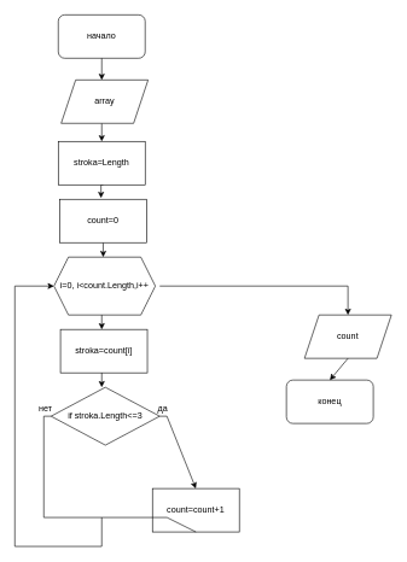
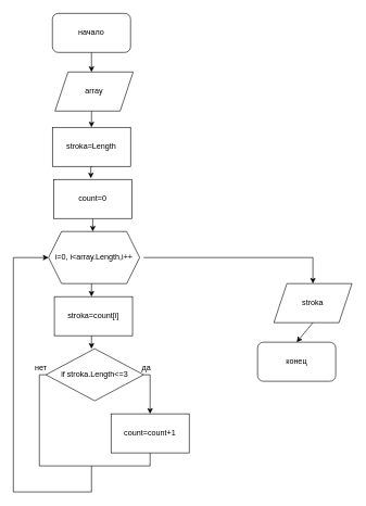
  <mxCell id="0" />
  <mxCell id="1" parent="0" />
  <mxCell id="2" style="edgeStyle=orthogonalEdgeStyle;rounded=0;orthogonalLoop=1;jettySize=auto;html=1;entryX=0.5;entryY=0;entryDx=0;entryDy=0;" parent="1" target="6" edge="1"><mxGeometry relative="1" as="geometry"><mxPoint x="140" y="170" as="sourcePoint" /></mxGeometry></mxCell>
  <mxCell id="3" value="начало" style="rounded=1;whiteSpace=wrap;html=1;" parent="1" vertex="1"><mxGeometry x="80" y="20" width="120" height="60" as="geometry" /></mxCell>
  <mxCell id="4" value="конец" style="rounded=1;whiteSpace=wrap;html=1;" parent="1" vertex="1"><mxGeometry x="395" y="525" width="120" height="60" as="geometry" /></mxCell>
  <mxCell id="5" style="edgeStyle=orthogonalEdgeStyle;rounded=0;orthogonalLoop=1;jettySize=auto;html=1;exitX=0.5;exitY=1;exitDx=0;exitDy=0;entryX=0.392;entryY=-0.028;entryDx=0;entryDy=0;entryPerimeter=0;" parent="1" edge="1"><mxGeometry relative="1" as="geometry"><mxPoint x="142" y="255" as="sourcePoint" /><mxPoint x="139.04" y="273.32" as="targetPoint" /></mxGeometry></mxCell>
  <mxCell id="6" value="stroka=Length" style="rounded=0;whiteSpace=wrap;html=1;" parent="1" vertex="1"><mxGeometry x="80" y="195" width="120" height="60" as="geometry" /></mxCell>
  <mxCell id="7" style="edgeStyle=orthogonalEdgeStyle;rounded=0;orthogonalLoop=1;jettySize=auto;html=1;exitX=0.5;exitY=1;exitDx=0;exitDy=0;entryX=0.5;entryY=0;entryDx=0;entryDy=0;" parent="1" edge="1"><mxGeometry relative="1" as="geometry"><mxPoint x="142" y="335" as="sourcePoint" /><mxPoint x="142" y="355" as="targetPoint" /></mxGeometry></mxCell>
  <mxCell id="8" value="count=0" style="rounded=0;whiteSpace=wrap;html=1;" parent="1" vertex="1"><mxGeometry x="82" y="275" width="120" height="60" as="geometry" /></mxCell>
- <mxCell id="9" value="i=0, i&amp;lt;count.Length,i++" style="shape=hexagon;perimeter=hexagonPerimeter2;whiteSpace=wrap;html=1;fixedSize=1;" parent="1" vertex="1"><mxGeometry x="74" y="355" width="140" height="80" as="geometry" /></mxCell>
+ <mxCell id="9" value="i=0, i&amp;lt;array.Length,i++" style="shape=hexagon;perimeter=hexagonPerimeter2;whiteSpace=wrap;html=1;fixedSize=1;" parent="1" vertex="1"><mxGeometry x="74" y="355" width="140" height="80" as="geometry" /></mxCell>
  <mxCell id="10" value="if stroka.Length&amp;lt;=3" style="rhombus;whiteSpace=wrap;html=1;" parent="1" vertex="1"><mxGeometry x="70" y="535" width="150" height="80" as="geometry" /></mxCell>
- <mxCell id="11" value="count=count+1" style="rounded=0;whiteSpace=wrap;html=1;" parent="1" vertex="1"><mxGeometry x="210" y="675" width="120" height="60" as="geometry" /></mxCell>
+ <mxCell id="11" value="count=count+1" style="rounded=0;whiteSpace=wrap;html=1;" parent="1" vertex="1"><mxGeometry x="170" y="635" width="120" height="60" as="geometry" /></mxCell>
  <mxCell id="12" value="stroka=count[i]" style="rounded=0;whiteSpace=wrap;html=1;" parent="1" vertex="1"><mxGeometry x="83" y="455" width="120" height="60" as="geometry" /></mxCell>
- <mxCell id="13" value="count" style="shape=parallelogram;perimeter=parallelogramPerimeter;whiteSpace=wrap;html=1;fixedSize=1;" parent="1" vertex="1"><mxGeometry x="420" y="435" width="120" height="60" as="geometry" /></mxCell>
+ <mxCell id="13" value="stroka" style="shape=parallelogram;perimeter=parallelogramPerimeter;whiteSpace=wrap;html=1;fixedSize=1;" parent="1" vertex="1"><mxGeometry x="420" y="435" width="120" height="60" as="geometry" /></mxCell>
  <mxCell id="14" value="" style="endArrow=classic;html=1;rounded=0;entryX=0.5;entryY=0;entryDx=0;entryDy=0;exitX=1;exitY=0.5;exitDx=0;exitDy=0;" parent="1" target="11" edge="1" source="10"><mxGeometry width="50" height="50" relative="1" as="geometry"><mxPoint x="180" y="575" as="sourcePoint" /><mxPoint x="230" y="525" as="targetPoint" /><Array as="points"><mxPoint x="230" y="575" /></Array></mxGeometry></mxCell>
  <mxCell id="15" value="" style="endArrow=classic;html=1;rounded=0;" parent="1" edge="1"><mxGeometry width="50" height="50" relative="1" as="geometry"><mxPoint x="140" y="515" as="sourcePoint" /><mxPoint x="140" y="535" as="targetPoint" /></mxGeometry></mxCell>
  <mxCell id="16" value="" style="endArrow=classic;html=1;rounded=0;" parent="1" edge="1"><mxGeometry width="50" height="50" relative="1" as="geometry"><mxPoint x="140" y="435" as="sourcePoint" /><mxPoint x="140" y="455" as="targetPoint" /></mxGeometry></mxCell>
  <mxCell id="17" value="" style="endArrow=none;html=1;rounded=0;exitX=0.5;exitY=1;exitDx=0;exitDy=0;entryX=0;entryY=0.5;entryDx=0;entryDy=0;" parent="1" source="11" target="10" edge="1"><mxGeometry width="50" height="50" relative="1" as="geometry"><mxPoint x="210" y="675" as="sourcePoint" /><mxPoint x="20" y="715" as="targetPoint" /><Array as="points"><mxPoint x="230" y="715" /><mxPoint x="60" y="715" /><mxPoint x="60" y="575" /></Array></mxGeometry></mxCell>
  <mxCell id="18" value="" style="endArrow=classic;html=1;rounded=0;entryX=0;entryY=0.5;entryDx=0;entryDy=0;" parent="1" target="9" edge="1"><mxGeometry width="50" height="50" relative="1" as="geometry"><mxPoint x="140" y="715" as="sourcePoint" /><mxPoint x="260" y="625" as="targetPoint" /><Array as="points"><mxPoint x="140" y="755" /><mxPoint x="20" y="755" /><mxPoint x="20" y="395" /></Array></mxGeometry></mxCell>
  <mxCell id="19" value="" style="endArrow=classic;html=1;rounded=0;entryX=0.5;entryY=0;entryDx=0;entryDy=0;" parent="1" target="13" edge="1"><mxGeometry width="50" height="50" relative="1" as="geometry"><mxPoint x="220" y="395" as="sourcePoint" /><mxPoint x="270" y="345" as="targetPoint" /><Array as="points"><mxPoint x="480" y="395" /></Array></mxGeometry></mxCell>
  <mxCell id="20" value="" style="endArrow=classic;html=1;rounded=0;entryX=0.5;entryY=0;entryDx=0;entryDy=0;" parent="1" target="4" edge="1"><mxGeometry width="50" height="50" relative="1" as="geometry"><mxPoint x="480" y="495" as="sourcePoint" /><mxPoint x="530" y="445" as="targetPoint" /></mxGeometry></mxCell>
  <mxCell id="21" value="array" style="shape=parallelogram;perimeter=parallelogramPerimeter;whiteSpace=wrap;html=1;fixedSize=1;" vertex="1" parent="1"><mxGeometry x="84" y="110" width="120" height="60" as="geometry" /></mxCell>
  <mxCell id="22" value="" style="endArrow=classic;html=1;rounded=0;" edge="1" parent="1"><mxGeometry width="50" height="50" relative="1" as="geometry"><mxPoint x="140" y="80" as="sourcePoint" /><mxPoint x="140" y="110" as="targetPoint" /></mxGeometry></mxCell>
  <mxCell id="23" value="нет" style="text;html=1;align=center;verticalAlign=middle;resizable=0;points=[];autosize=1;strokeColor=none;fillColor=none;" vertex="1" parent="1"><mxGeometry x="42" y="550" width="40" height="30" as="geometry" /></mxCell>
  <mxCell id="24" value="да" style="text;html=1;align=center;verticalAlign=middle;resizable=0;points=[];autosize=1;strokeColor=none;fillColor=none;" vertex="1" parent="1"><mxGeometry x="204" y="550" width="40" height="30" as="geometry" /></mxCell>
